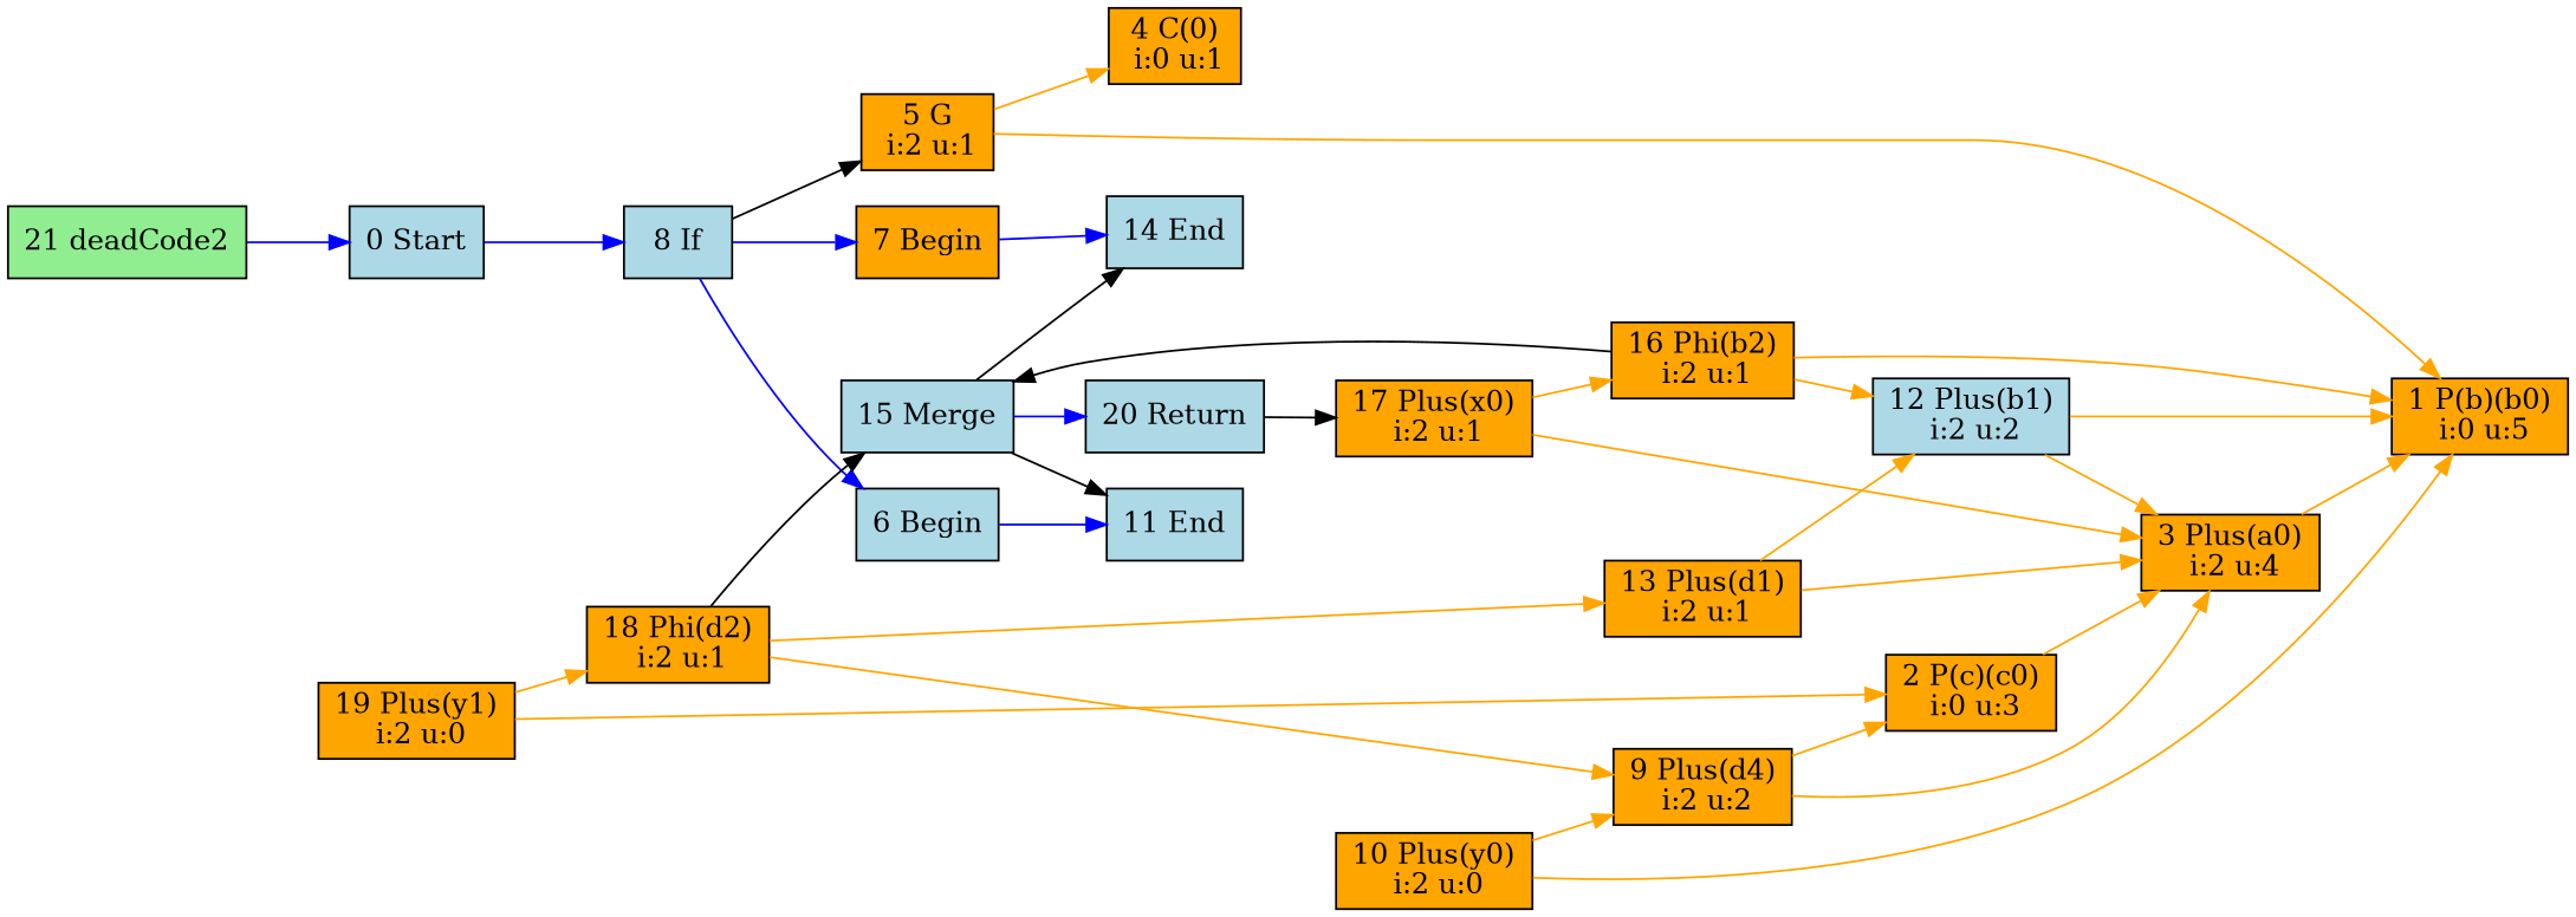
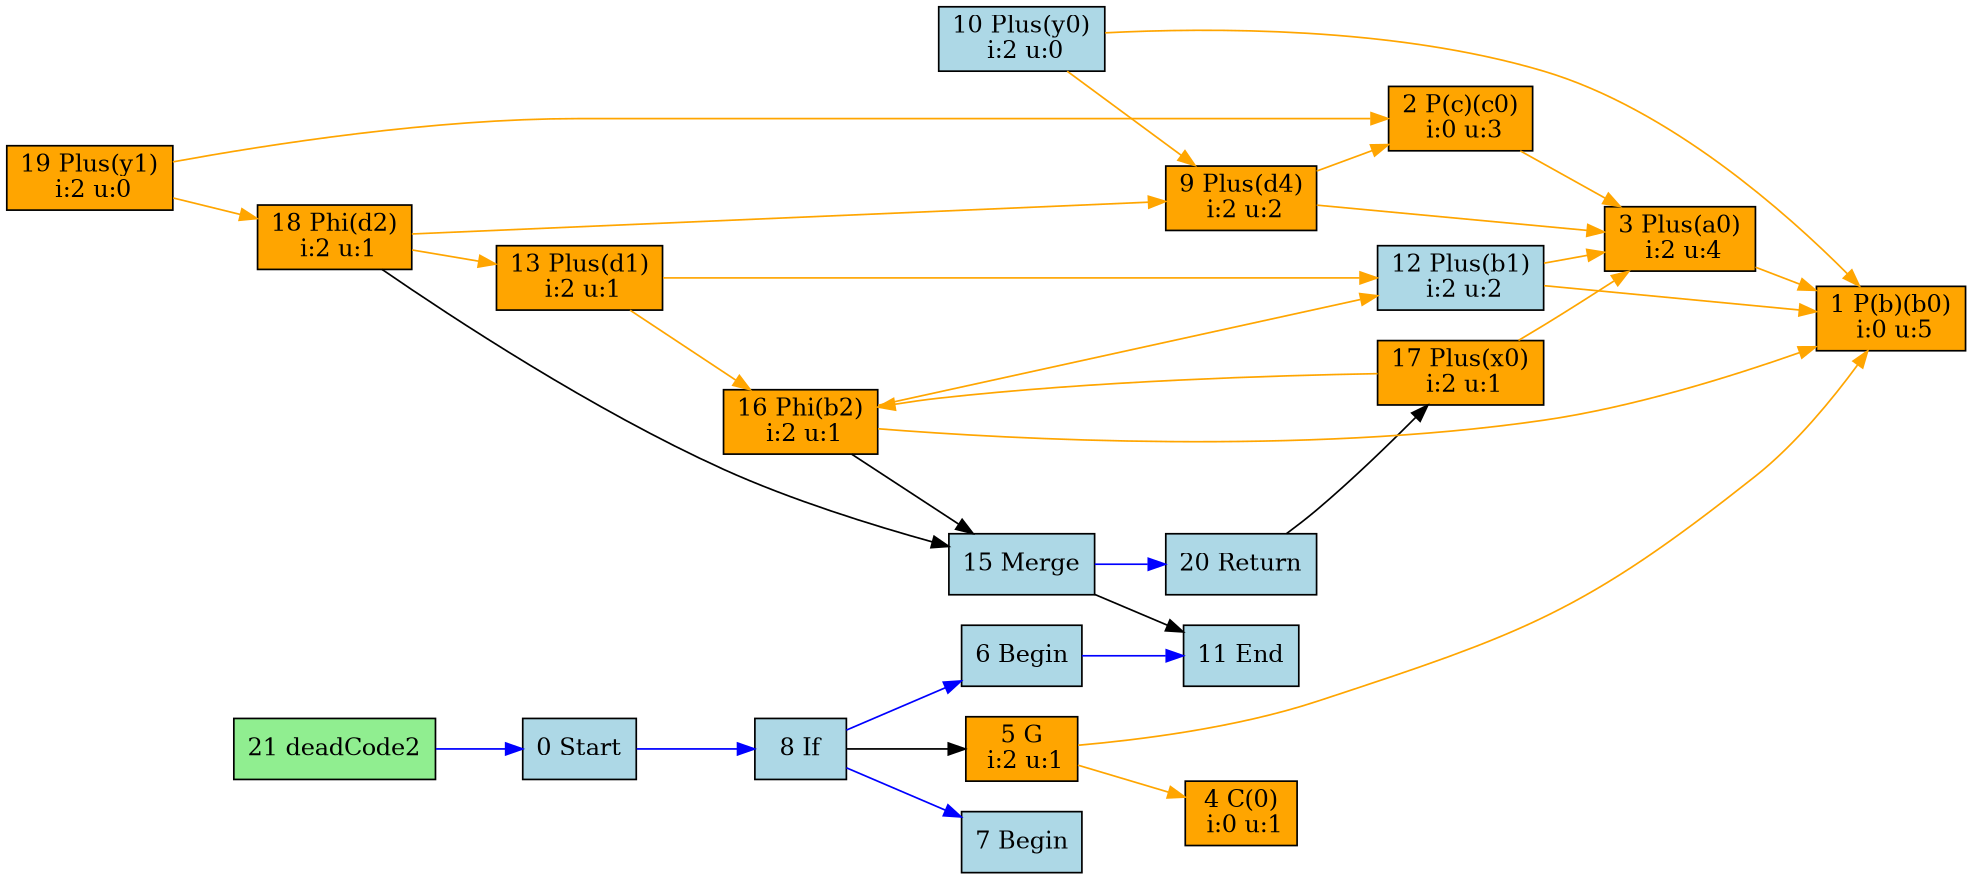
  digraph {
    rankdir=LR
    node [color=black fillcolor=orange shape=box style=filled]
    edge [color=orange]
    n1 [fillcolor=lightblue label="0 Start\n"]
    n2 [fillcolor=lightblue label="8 If\n"]
    n3 [label="5 G\n i:2 u:1"]
    n4 [fillcolor=lightblue label="6 Begin\n"]
-   n5 [label="7 Begin\n"]
+   n5 [fillcolor=lightblue label="7 Begin\n"]
    n6 [label="1 P(b)(b0)\n i:0 u:5"]
    n7 [label="2 P(c)(c0)\n i:0 u:3"]
    n8 [label="3 Plus(a0)\n i:2 u:4"]
    n9 [label="4 C(0)\n i:0 u:1"]
    n10 [fillcolor=lightblue label="11 End\n"]
-   n11 [fillcolor=lightblue label="14 End\n"]
    n12 [label="9 Plus(d4)\n i:2 u:2"]
-   n13 [label="10 Plus(y0)\n i:2 u:0"]
+   n13 [fillcolor=lightblue label="10 Plus(y0)\n i:2 u:0"]
    n14 [fillcolor=lightblue label="12 Plus(b1)\n i:2 u:2"]
    n15 [label="13 Plus(d1)\n i:2 u:1"]
    n16 [fillcolor=lightblue label="15 Merge\n"]
    n17 [fillcolor=lightblue label="20 Return\n"]
    n18 [label="17 Plus(x0)\n i:2 u:1"]
    n19 [label="16 Phi(b2)\n i:2 u:1"]
    n20 [label="18 Phi(d2)\n i:2 u:1"]
    n21 [label="19 Plus(y1)\n i:2 u:0"]
    n22 [fillcolor=lightgreen label="21 deadCode2\n"]
    n1 -> n2 [color=blue]
    n2 -> n3 [color=""]
    n2 -> n4 [color=blue]
    n2 -> n5 [color=blue]
    n3 -> n6
    n3 -> n9
    n4 -> n10 [color=blue]
-   n5 -> n11 [color=blue]
    n7 -> n8
    n8 -> n6
    n12 -> n7
    n12 -> n8
    n13 -> n6
    n13 -> n12
    n14 -> n6
    n14 -> n8
-   n15 -> n8
+   n15 -> n19
    n15 -> n14
    n16 -> n10 [color=""]
-   n16 -> n11 [color=""]
    n16 -> n17 [color=blue]
    n17 -> n18 [color=""]
    n18 -> n8
    n18 -> n19
    n19 -> n6
    n19 -> n14
    n19 -> n16 [color=""]
    n20 -> n12
    n20 -> n15
    n20 -> n16 [color=""]
    n21 -> n7
    n21 -> n20
    n22 -> n1 [color=blue]
  }
